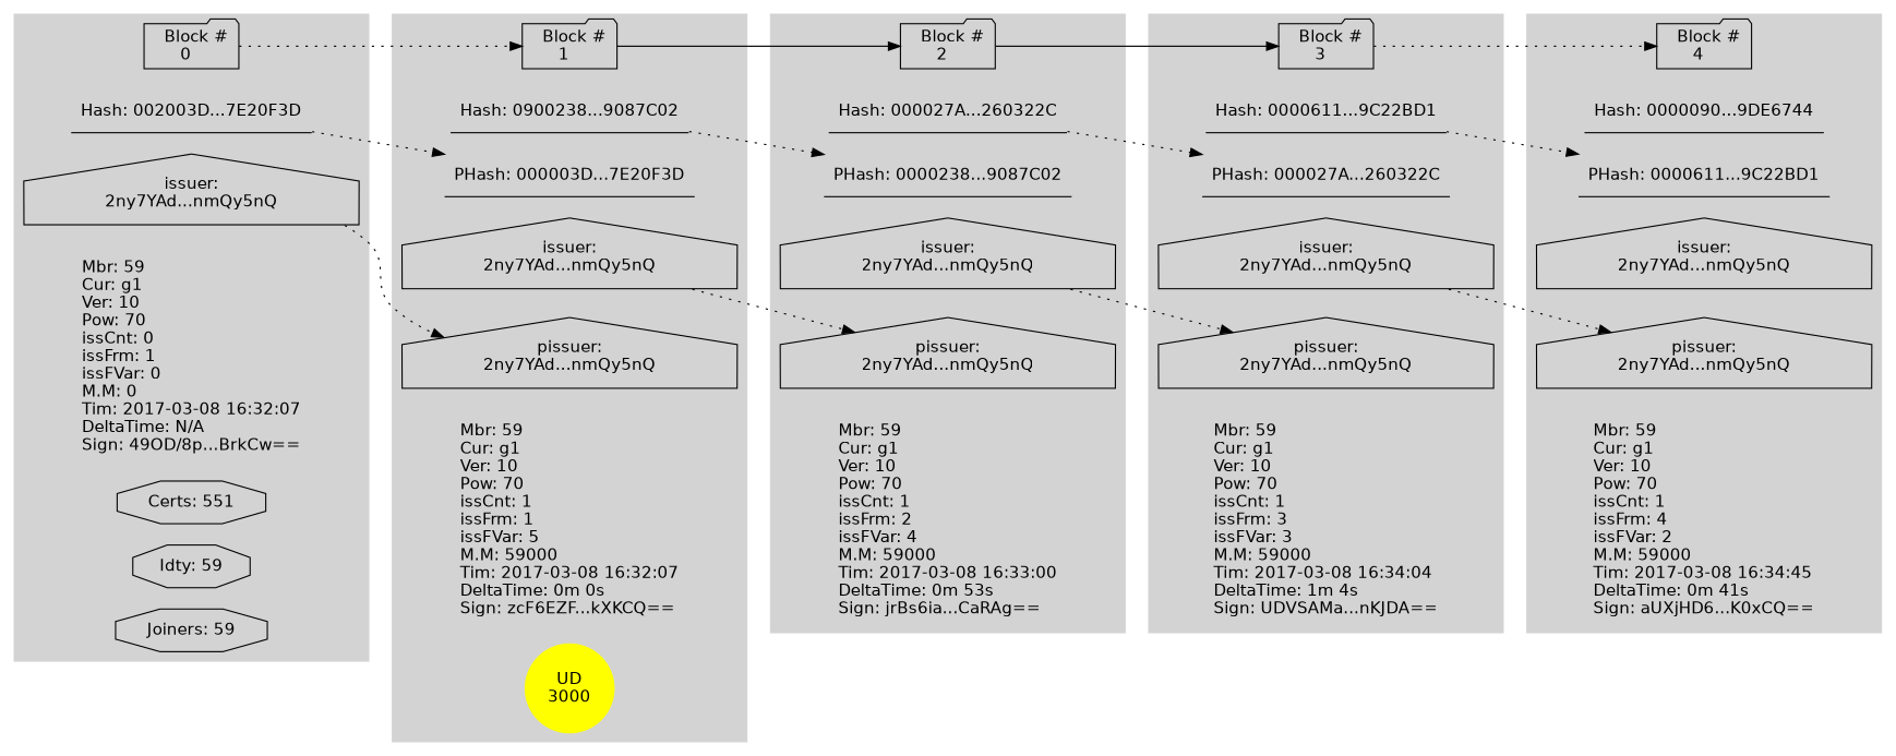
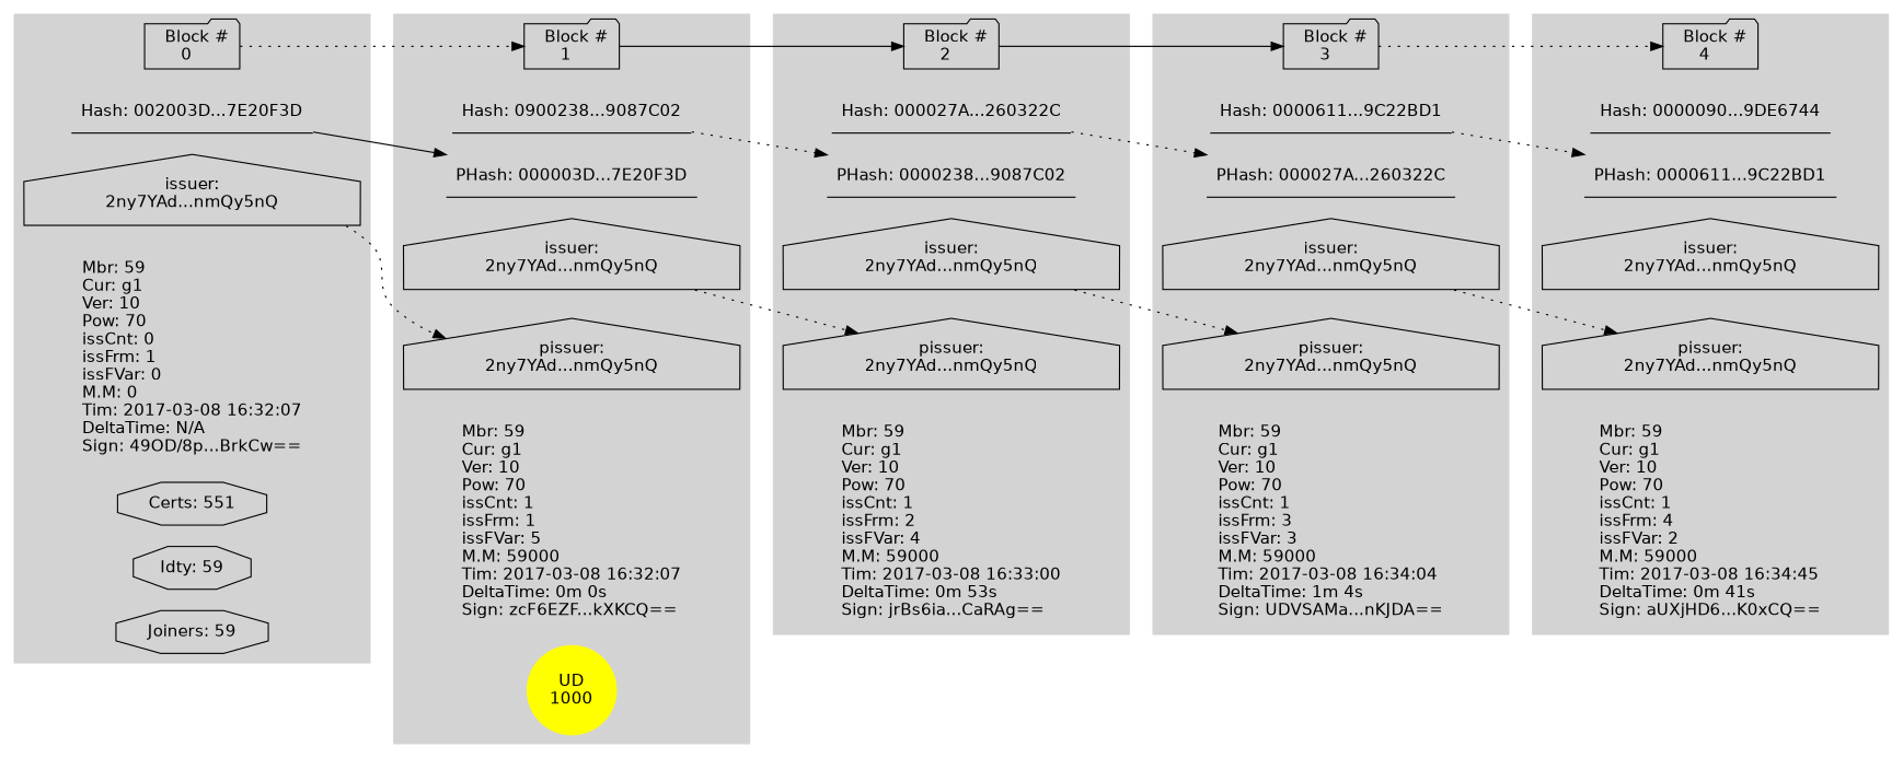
  digraph {
    fontname="DejaVu Sans"
    rankdir=LR
    node [fontname="DejaVu Sans" shape=underline]
    edge [fontname="DejaVu Sans" style=dotted weight=0]
    n1 [label="  Block #\n0  " shape=folder]
    n2 [label="Hash: 002003D...7E20F3D"]
    n3 [label="issuer:\n2ny7YAd...nmQy5nQ" shape=house]
    n4 [label="Mbr: 59\lCur: g1\lVer: 10\lPow: 70\lissCnt: 0\lissFrm: 1\lissFVar: 0\lM.M: 0\lTim: 2017-03-08 16:32:07\lDeltaTime: N/A\lSign: 49OD/8p...BrkCw==\l" labeljust=l shape=plaintext]
    n5 [label="Certs: 551" shape=octagon]
    n6 [label="Idty: 59" shape=octagon]
    n7 [label="Joiners: 59" shape=octagon]
    n8 [label="  Block #\n1  " shape=folder]
    n9 [label="Hash: 0900238...9087C02"]
    n10 [label="PHash: 000003D...7E20F3D"]
    n11 [label="issuer:\n2ny7YAd...nmQy5nQ" shape=house]
    n12 [label="pissuer:\n2ny7YAd...nmQy5nQ" shape=house]
    n13 [label="Mbr: 59\lCur: g1\lVer: 10\lPow: 70\lissCnt: 1\lissFrm: 1\lissFVar: 5\lM.M: 59000\lTim: 2017-03-08 16:32:07\lDeltaTime: 0m 0s\lSign: zcF6EZF...kXKCQ==\l" labeljust=l shape=plaintext]
-   n14 [color=yellow label="UD\n3000" shape=circle style=filled]
+   n14 [color=yellow label="UD\n1000" shape=circle style=filled]
    n15 [label="  Block #\n2  " shape=folder]
    n16 [label="Hash: 000027A...260322C"]
    n17 [label="PHash: 0000238...9087C02"]
    n18 [label="issuer:\n2ny7YAd...nmQy5nQ" shape=house]
    n19 [label="pissuer:\n2ny7YAd...nmQy5nQ" shape=house]
    n20 [label="Mbr: 59\lCur: g1\lVer: 10\lPow: 70\lissCnt: 1\lissFrm: 2\lissFVar: 4\lM.M: 59000\lTim: 2017-03-08 16:33:00\lDeltaTime: 0m 53s\lSign: jrBs6ia...CaRAg==\l" labeljust=l shape=plaintext]
    n21 [label="  Block #\n3  " shape=folder]
    n22 [label="Hash: 0000611...9C22BD1"]
    n23 [label="PHash: 000027A...260322C"]
    n24 [label="issuer:\n2ny7YAd...nmQy5nQ" shape=house]
    n25 [label="pissuer:\n2ny7YAd...nmQy5nQ" shape=house]
    n26 [label="Mbr: 59\lCur: g1\lVer: 10\lPow: 70\lissCnt: 1\lissFrm: 3\lissFVar: 3\lM.M: 59000\lTim: 2017-03-08 16:34:04\lDeltaTime: 1m 4s\lSign: UDVSAMa...nKJDA==\l" labeljust=l shape=plaintext]
    n27 [label="  Block #\n4  " shape=folder]
    n28 [label="Hash: 0000090...9DE6744"]
    n29 [label="PHash: 0000611...9C22BD1"]
    n30 [label="issuer:\n2ny7YAd...nmQy5nQ" shape=house]
    n31 [label="pissuer:\n2ny7YAd...nmQy5nQ" shape=house]
    n32 [label="Mbr: 59\lCur: g1\lVer: 10\lPow: 70\lissCnt: 1\lissFrm: 4\lissFVar: 2\lM.M: 59000\lTim: 2017-03-08 16:34:45\lDeltaTime: 0m 41s\lSign: aUXjHD6...K0xCQ==\l" labeljust=l shape=plaintext]
    subgraph cluster_1 {
      color=lightgrey
      rankdir=TB
      style=filled
      n1
      n2
      n3
      n4
      n5
      n6
      n7
    }
    subgraph cluster_2 {
      color=lightgrey
      rankdir=TB
      style=filled
      n8
      n9
      n10
      n11
      n12
      n13
      n14
    }
    subgraph cluster_3 {
      color=lightgrey
      rankdir=TB
      style=filled
      n15
      n16
      n17
      n18
      n19
      n20
    }
    subgraph cluster_4 {
      color=lightgrey
      rankdir=TB
      style=filled
      n21
      n22
      n23
      n24
      n25
      n26
    }
    subgraph cluster_5 {
      color=lightgrey
      rankdir=TB
      style=filled
      n27
      n28
      n29
      n30
      n31
      n32
    }
    subgraph cluster_6 {
      color=black
    }
    n1 -> n8 [weight=10]
-   n2 -> n10
+   n2 -> n10 [style=solid]
    n3 -> n12
    n8 -> n15 [weight=10 style=""]
    n9 -> n17
    n11 -> n19
    n15 -> n21 [weight=10 style=""]
    n16 -> n23
    n18 -> n25
    n21 -> n27 [weight=10]
    n22 -> n29
    n24 -> n31
  }
